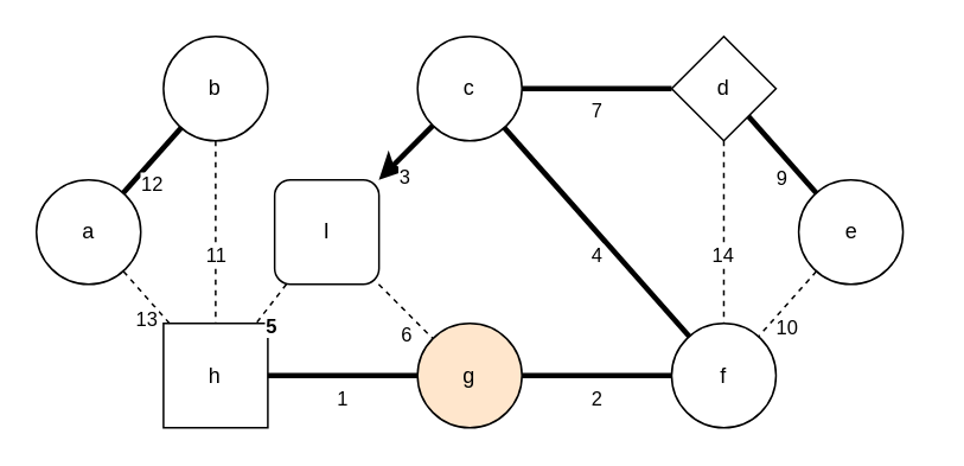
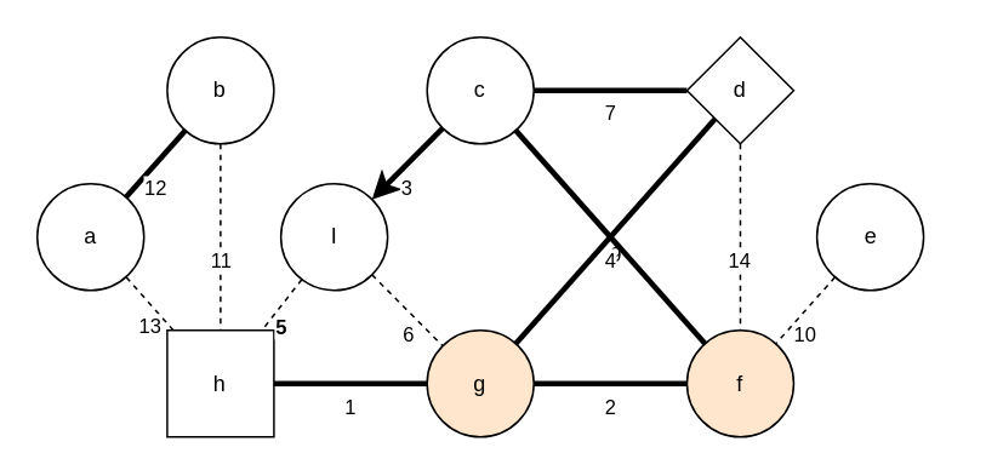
  <mxCell id="0" />
  <mxCell id="1" parent="0" />
  <mxCell id="2" value="" style="group;container=1;verticalAlign=middle;" vertex="1" connectable="0" parent="1"><mxGeometry x="20" y="20" width="500" height="220" as="geometry" /></mxCell>
  <mxCell id="3" value="b" style="ellipse;whiteSpace=wrap;html=1;aspect=fixed;verticalAlign=middle;" vertex="1" parent="2"><mxGeometry x="71.429" width="58.667" height="58.667" as="geometry" /></mxCell>
  <mxCell id="4" value="a" style="ellipse;whiteSpace=wrap;html=1;aspect=fixed;verticalAlign=middle;" vertex="1" parent="2"><mxGeometry y="80.667" width="58.667" height="58.667" as="geometry" /></mxCell>
- <mxCell id="5" value="f" style="ellipse;whiteSpace=wrap;html=1;aspect=fixed;verticalAlign=middle;" vertex="1" parent="2"><mxGeometry x="357.143" y="161.333" width="58.667" height="58.667" as="geometry" /></mxCell>
+ <mxCell id="5" value="f" style="ellipse;whiteSpace=wrap;html=1;aspect=fixed;verticalAlign=middle;fillColor=#ffe6cc;" vertex="1" parent="2"><mxGeometry x="357.143" y="161.333" width="58.667" height="58.667" as="geometry" /></mxCell>
  <mxCell id="6" value="c" style="ellipse;whiteSpace=wrap;html=1;aspect=fixed;verticalAlign=middle;" vertex="1" parent="2"><mxGeometry x="214.286" width="58.667" height="58.667" as="geometry" /></mxCell>
  <mxCell id="7" value="e" style="ellipse;whiteSpace=wrap;html=1;aspect=fixed;verticalAlign=middle;" vertex="1" parent="2"><mxGeometry x="428.571" y="80.667" width="58.667" height="58.667" as="geometry" /></mxCell>
  <mxCell id="8" value="g" style="ellipse;whiteSpace=wrap;html=1;aspect=fixed;verticalAlign=middle;fillColor=#ffe6cc;" vertex="1" parent="2"><mxGeometry x="214.286" y="161.333" width="58.667" height="58.667" as="geometry" /></mxCell>
- <mxCell id="9" value="I" style="whiteSpace=wrap;html=1;aspect=fixed;verticalAlign=middle;rounded=1;" vertex="1" parent="2"><mxGeometry x="133.929" y="80.667" width="58.667" height="58.667" as="geometry" /></mxCell>
+ <mxCell id="9" value="I" style="ellipse;whiteSpace=wrap;html=1;aspect=fixed;verticalAlign=middle;" vertex="1" parent="2"><mxGeometry x="133.929" y="80.667" width="58.667" height="58.667" as="geometry" /></mxCell>
  <mxCell id="10" value="h" style="whiteSpace=wrap;html=1;aspect=fixed;verticalAlign=middle;rounded=0;" vertex="1" parent="2"><mxGeometry x="71.429" y="161.333" width="58.667" height="58.667" as="geometry" /></mxCell>
  <mxCell id="11" value="d" style="rhombus;whiteSpace=wrap;html=1;aspect=fixed;verticalAlign=middle;" vertex="1" parent="2"><mxGeometry x="357.143" width="58.667" height="58.667" as="geometry" /></mxCell>
  <mxCell id="12" value="2" style="endArrow=none;html=1;rounded=0;edgeStyle=elbowEdgeStyle;sourcePerimeterSpacing=-6;exitX=1;exitY=0.5;exitDx=0;exitDy=0;entryX=0;entryY=0.5;entryDx=0;entryDy=0;verticalAlign=top;strokeWidth=3;" edge="1" parent="2" source="8" target="5"><mxGeometry relative="1" as="geometry"><mxPoint x="280" y="190" as="sourcePoint" /><mxPoint x="340" y="190" as="targetPoint" /></mxGeometry></mxCell>
  <mxCell id="13" value="1" style="endArrow=none;html=1;rounded=0;entryX=0;entryY=0.5;entryDx=0;entryDy=0;exitX=1;exitY=0.5;exitDx=0;exitDy=0;verticalAlign=top;strokeWidth=3;" edge="1" parent="2" source="10" target="8"><mxGeometry relative="1" as="geometry"><mxPoint x="140" y="190" as="sourcePoint" /><mxPoint x="190" y="190" as="targetPoint" /></mxGeometry></mxCell>
  <mxCell id="14" value="13" style="endArrow=none;html=1;rounded=0;verticalAlign=top;dashed=1;" edge="1" parent="2" source="10" target="4"><mxGeometry relative="1" as="geometry"><mxPoint x="150" y="150" as="sourcePoint" /><mxPoint x="-10" y="150" as="targetPoint" /></mxGeometry></mxCell>
  <mxCell id="15" value="12" style="endArrow=none;html=1;rounded=0;verticalAlign=top;strokeWidth=3;" edge="1" parent="2" source="3" target="4"><mxGeometry relative="1" as="geometry"><mxPoint x="240" y="230" as="sourcePoint" /><mxPoint x="400" y="230" as="targetPoint" /></mxGeometry></mxCell>
  <mxCell id="16" value="7" style="endArrow=none;html=1;rounded=0;verticalAlign=top;strokeWidth=3;" edge="1" parent="2" source="6" target="11"><mxGeometry relative="1" as="geometry"><mxPoint x="280" y="29" as="sourcePoint" /><mxPoint x="410" y="28.83" as="targetPoint" /></mxGeometry></mxCell>
- <mxCell id="17" value="9" style="endArrow=none;html=1;rounded=0;verticalAlign=top;strokeWidth=3;" edge="1" parent="2" source="11" target="7"><mxGeometry relative="1" as="geometry"><mxPoint x="240" y="230" as="sourcePoint" /><mxPoint x="400" y="230" as="targetPoint" /></mxGeometry></mxCell>
+ <mxCell id="17" value="9" style="endArrow=none;html=1;rounded=0;verticalAlign=top;strokeWidth=3;" edge="1" parent="2" source="11" target="8"><mxGeometry relative="1" as="geometry"><mxPoint x="240" y="230" as="sourcePoint" /><mxPoint x="400" y="230" as="targetPoint" /></mxGeometry></mxCell>
  <mxCell id="18" value="10" style="endArrow=none;html=1;rounded=0;verticalAlign=top;dashed=1;" edge="1" parent="2" source="7" target="5"><mxGeometry relative="1" as="geometry"><mxPoint x="240" y="230" as="sourcePoint" /><mxPoint x="400" y="230" as="targetPoint" /></mxGeometry></mxCell>
  <mxCell id="19" value="11" style="endArrow=none;html=1;rounded=0;verticalAlign=top;dashed=1;" edge="1" parent="2" source="3" target="10"><mxGeometry relative="1" as="geometry"><mxPoint x="240" y="230" as="sourcePoint" /><mxPoint x="400" y="230" as="targetPoint" /></mxGeometry></mxCell>
  <mxCell id="20" value="14" style="endArrow=none;html=1;rounded=0;verticalAlign=top;dashed=1;" edge="1" parent="2" source="11" target="5"><mxGeometry relative="1" as="geometry"><mxPoint x="240" y="230" as="sourcePoint" /><mxPoint x="400" y="230" as="targetPoint" /></mxGeometry></mxCell>
  <mxCell id="21" value="4" style="endArrow=none;html=1;rounded=0;verticalAlign=top;strokeWidth=3;" edge="1" parent="2" source="6" target="5"><mxGeometry relative="1" as="geometry"><mxPoint x="240" y="230" as="sourcePoint" /><mxPoint x="400" y="230" as="targetPoint" /></mxGeometry></mxCell>
  <mxCell id="22" value="3" style="endArrow=classic;html=1;rounded=0;verticalAlign=top;strokeWidth=3;" edge="1" parent="2" source="6" target="9"><mxGeometry relative="1" as="geometry"><mxPoint x="240" y="230" as="sourcePoint" /><mxPoint x="400" y="230" as="targetPoint" /></mxGeometry></mxCell>
  <mxCell id="23" value="6" style="endArrow=none;html=1;rounded=0;verticalAlign=top;dashed=1;" edge="1" parent="2" source="9" target="8"><mxGeometry relative="1" as="geometry"><mxPoint x="240" y="230" as="sourcePoint" /><mxPoint x="400" y="230" as="targetPoint" /></mxGeometry></mxCell>
  <mxCell id="24" value="5" style="endArrow=none;html=1;rounded=0;fontStyle=1;verticalAlign=top;dashed=1;" edge="1" parent="2" source="9" target="10"><mxGeometry relative="1" as="geometry"><mxPoint x="240" y="230" as="sourcePoint" /><mxPoint x="400" y="230" as="targetPoint" /></mxGeometry></mxCell>
